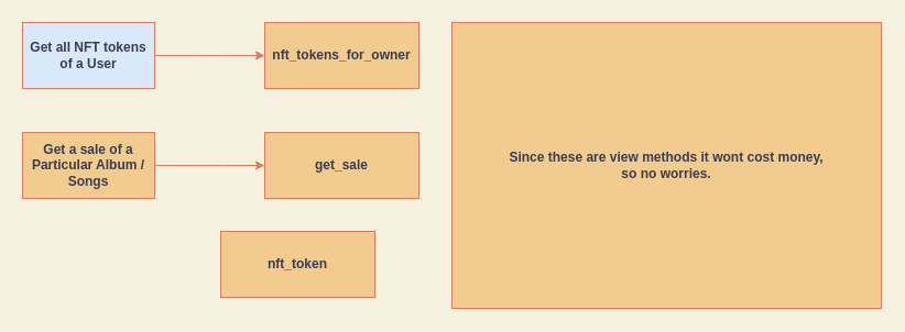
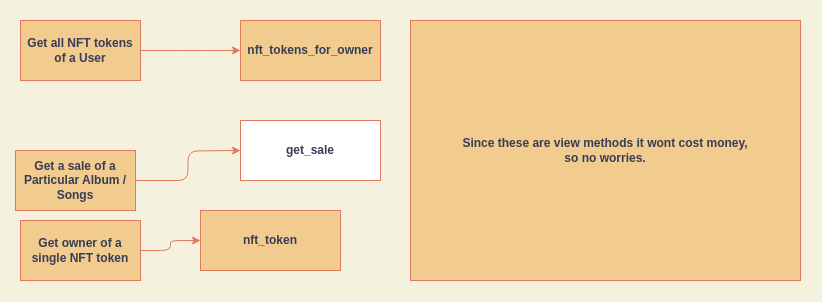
  <mxCell id="0" />
  <mxCell id="1" parent="0" />
  <mxCell id="2" style="edgeStyle=orthogonalEdgeStyle;curved=0;rounded=1;sketch=0;orthogonalLoop=1;jettySize=auto;html=1;fontColor=#393C56;strokeColor=#E07A5F;fillColor=#F2CC8F;" parent="1" source="3" edge="1"><mxGeometry relative="1" as="geometry"><mxPoint x="240" y="50" as="targetPoint" /></mxGeometry></mxCell>
- <mxCell id="3" value="&lt;b&gt;Get all NFT tokens of a User&lt;/b&gt;" style="rounded=0;whiteSpace=wrap;html=1;sketch=0;fontColor=#393C56;strokeColor=#E07A5F;fillColor=#dae8fc;" parent="1" vertex="1"><mxGeometry x="20" y="20" width="120" height="60" as="geometry" /></mxCell>
+ <mxCell id="3" value="&lt;b&gt;Get all NFT tokens of a User&lt;/b&gt;" style="rounded=0;whiteSpace=wrap;html=1;sketch=0;fontColor=#393C56;strokeColor=#E07A5F;fillColor=#F2CC8F;" parent="1" vertex="1"><mxGeometry x="20" y="20" width="120" height="60" as="geometry" /></mxCell>
  <mxCell id="4" style="edgeStyle=orthogonalEdgeStyle;curved=0;rounded=1;sketch=0;orthogonalLoop=1;jettySize=auto;html=1;fontColor=#393C56;strokeColor=#E07A5F;fillColor=#F2CC8F;" parent="1" source="5" edge="1"><mxGeometry relative="1" as="geometry"><mxPoint x="240" y="150" as="targetPoint" /></mxGeometry></mxCell>
- <mxCell id="5" value="&lt;b&gt;Get a sale of a Particular Album / Songs&lt;/b&gt;" style="rounded=0;whiteSpace=wrap;html=1;sketch=0;fontColor=#393C56;strokeColor=#E07A5F;fillColor=#F2CC8F;" parent="1" vertex="1"><mxGeometry x="20" y="120" width="120" height="60" as="geometry" /></mxCell>
+ <mxCell id="5" value="&lt;b&gt;Get a sale of a Particular Album / Songs&lt;/b&gt;" style="rounded=0;whiteSpace=wrap;html=1;sketch=0;fontColor=#393C56;strokeColor=#E07A5F;fillColor=#F2CC8F;" parent="1" vertex="1"><mxGeometry x="15" y="150" width="120" height="60" as="geometry" /></mxCell>
  <mxCell id="6" value="&lt;b&gt;nft_tokens_for_owner&lt;/b&gt;" style="rounded=0;whiteSpace=wrap;html=1;sketch=0;fontColor=#393C56;strokeColor=#E07A5F;fillColor=#F2CC8F;" parent="1" vertex="1"><mxGeometry x="240" y="20" width="140" height="60" as="geometry" /></mxCell>
- <mxCell id="7" value="&lt;b&gt;get_sale&lt;/b&gt;" style="rounded=0;whiteSpace=wrap;html=1;sketch=0;fontColor=#393C56;strokeColor=#E07A5F;fillColor=#F2CC8F;" parent="1" vertex="1"><mxGeometry x="240" y="120" width="140" height="60" as="geometry" /></mxCell>
+ <mxCell id="7" value="&lt;b&gt;get_sale&lt;/b&gt;" style="rounded=0;whiteSpace=wrap;html=1;sketch=0;fontColor=#393C56;strokeColor=#E07A5F;fillColor=#ffffff;" parent="1" vertex="1"><mxGeometry x="240" y="120" width="140" height="60" as="geometry" /></mxCell>
+ <mxCell id="8" style="edgeStyle=orthogonalEdgeStyle;curved=0;rounded=1;sketch=0;orthogonalLoop=1;jettySize=auto;html=1;entryX=0;entryY=0.5;entryDx=0;entryDy=0;fontColor=#393C56;strokeColor=#E07A5F;fillColor=#F2CC8F;" parent="1" source="9" target="10" edge="1"><mxGeometry relative="1" as="geometry" /></mxCell>
+ <mxCell id="9" value="&lt;b&gt;Get owner of a single NFT token&lt;/b&gt;" style="rounded=0;whiteSpace=wrap;html=1;sketch=0;fontColor=#393C56;strokeColor=#E07A5F;fillColor=#F2CC8F;" parent="1" vertex="1"><mxGeometry x="20" y="220" width="120" height="60" as="geometry" /></mxCell>
  <mxCell id="10" value="&lt;b&gt;nft_token&lt;/b&gt;" style="rounded=0;whiteSpace=wrap;html=1;sketch=0;fontColor=#393C56;strokeColor=#E07A5F;fillColor=#F2CC8F;" parent="1" vertex="1"><mxGeometry x="200" y="210" width="140" height="60" as="geometry" /></mxCell>
  <mxCell id="11" value="&lt;b&gt;Since these are view methods it wont cost money,&lt;br&gt;so no worries.&lt;br&gt;&lt;/b&gt;" style="rounded=0;whiteSpace=wrap;html=1;sketch=0;fontColor=#393C56;strokeColor=#E07A5F;fillColor=#F2CC8F;" parent="1" vertex="1"><mxGeometry x="410" y="20" width="390" height="260" as="geometry" /></mxCell>
